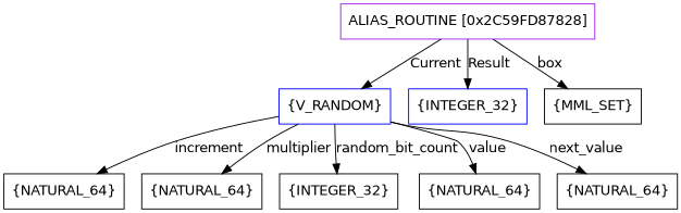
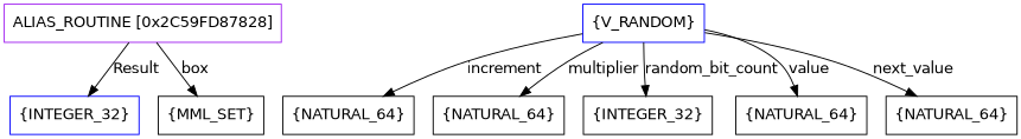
  digraph {
    fontname="DejaVu Sans"
    node [fontname="DejaVu Sans" shape=box]
    edge [fontname="DejaVu Sans"]
    n1 [color=purple label=<ALIAS_ROUTINE [0x2C59FD87828]>]
    n2 [color=blue label=<{V_RANDOM}>]
    n3 [color=blue label=<{INTEGER_32}>]
    n4 [label=<{MML_SET}>]
    n5 [label=<{NATURAL_64}>]
    n6 [label=<{NATURAL_64}>]
    n7 [label=<{INTEGER_32}>]
    n8 [label=<{NATURAL_64}>]
    n9 [label=<{NATURAL_64}>]
-   n1 -> n2 [label=<Current>]
    n1 -> n3 [label=<Result>]
    n1 -> n4 [label=box]
    n2 -> n5 [label=<increment>]
    n2 -> n6 [label=<multiplier>]
    n2 -> n7 [label=<random_bit_count>]
    n2 -> n8 [label=<value>]
    n2 -> n9 [label=<next_value>]
  }
